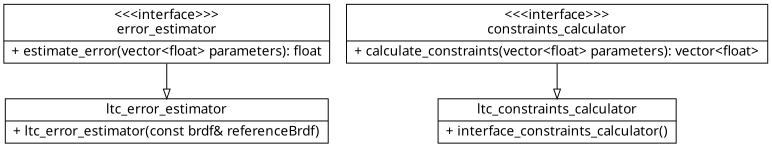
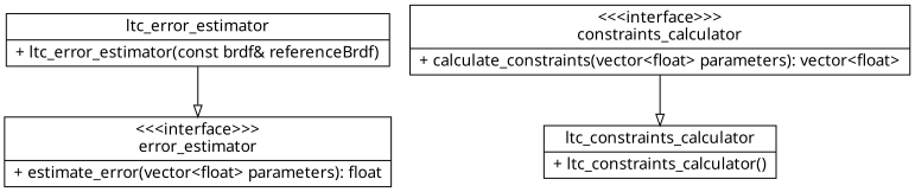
  digraph {
    fontname="Noto Sans"
    fontsize=14
    node [fontname="Noto Sans" fontsize=14 shape=record]
    edge [arrowhead=empty fontname="Noto Sans"]
    n1 [label="{\<\<\<interface\>\>\>\nerror_estimator|+ estimate_error(vector\<float\> parameters): float\l}"]
    n2 [label="{ltc_error_estimator|+ ltc_error_estimator(const brdf& referenceBrdf)\l}"]
    n3 [label="{\<\<\<interface\>\>\>\nconstraints_calculator|+ calculate_constraints(vector\<float\> parameters): vector\<float\>\l}"]
-   n4 [label="{ltc_constraints_calculator|+ interface_constraints_calculator()\l}"]
-   n1 -> n2
+   n4 [label="{ltc_constraints_calculator|+ ltc_constraints_calculator()\l}"]
+   n2 -> n1
    n3 -> n4
  }
